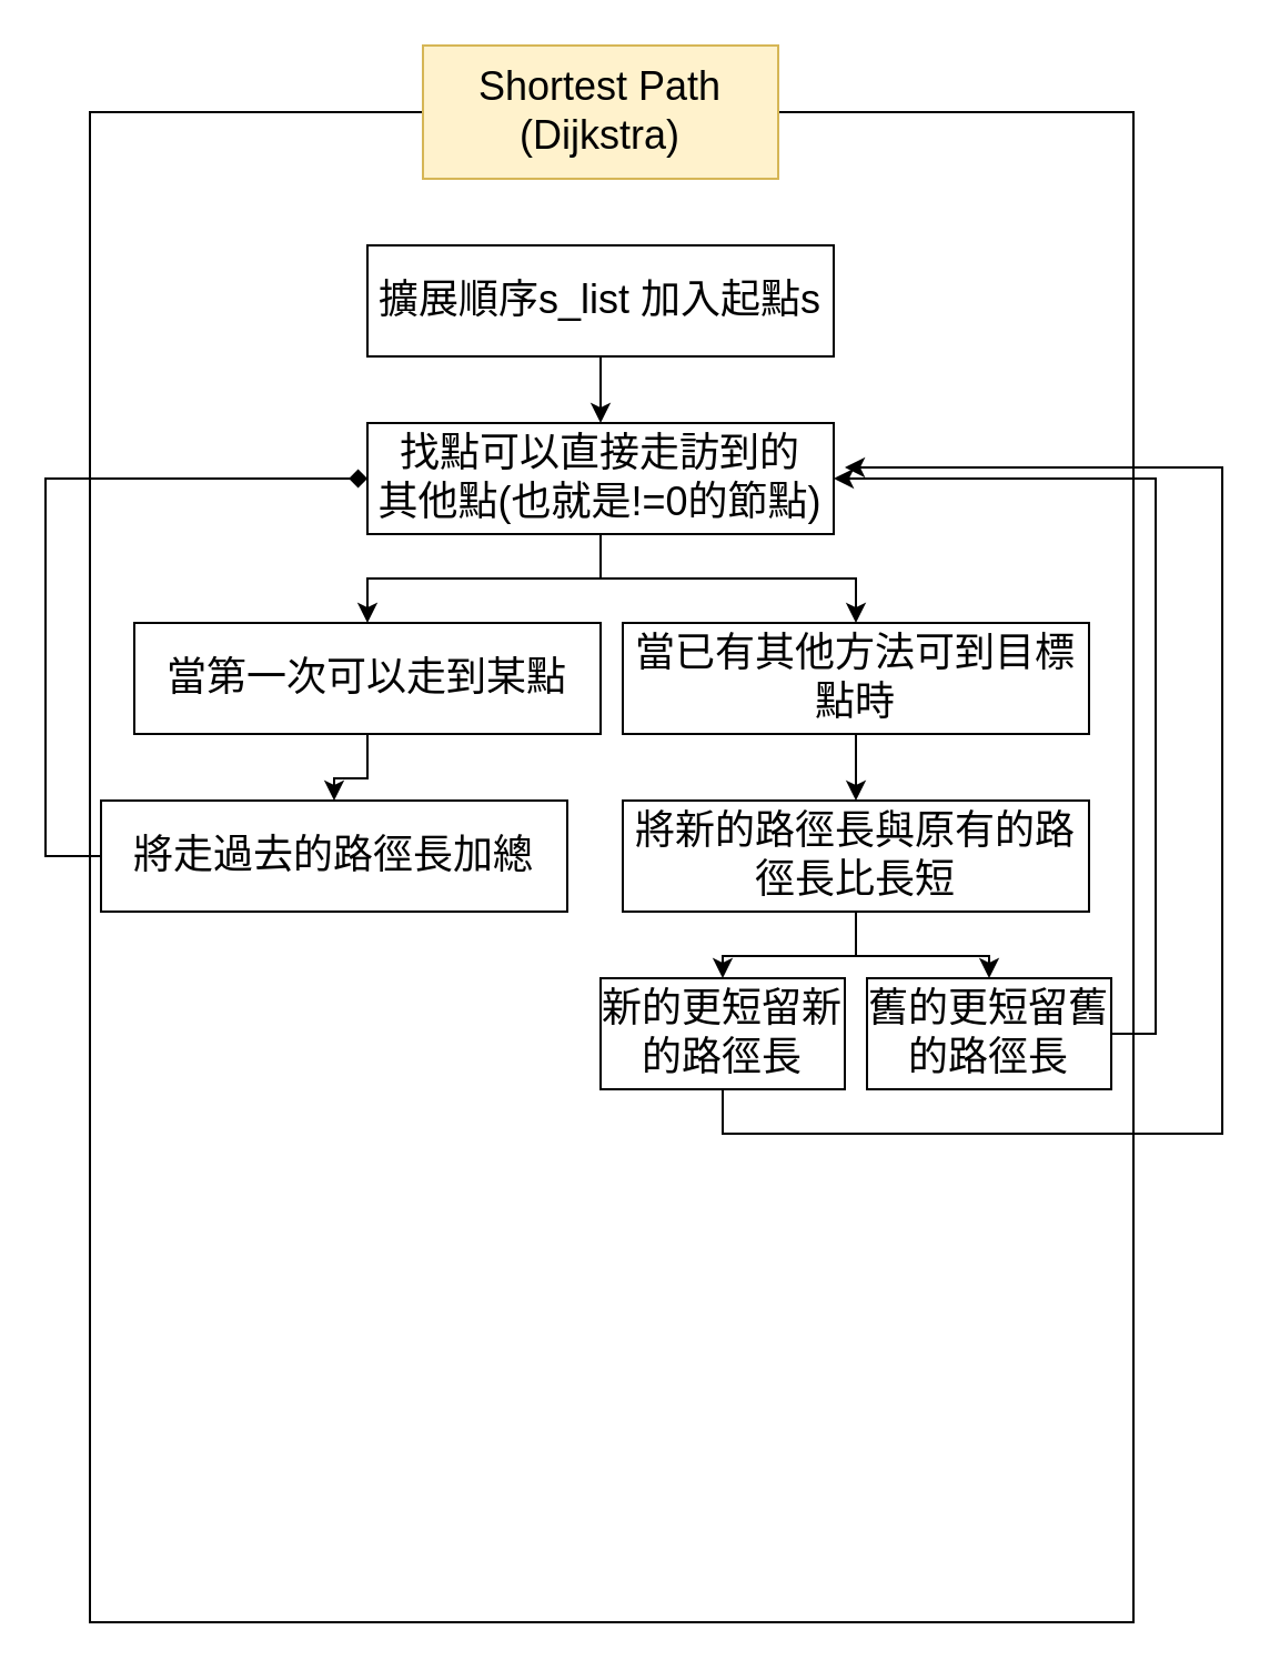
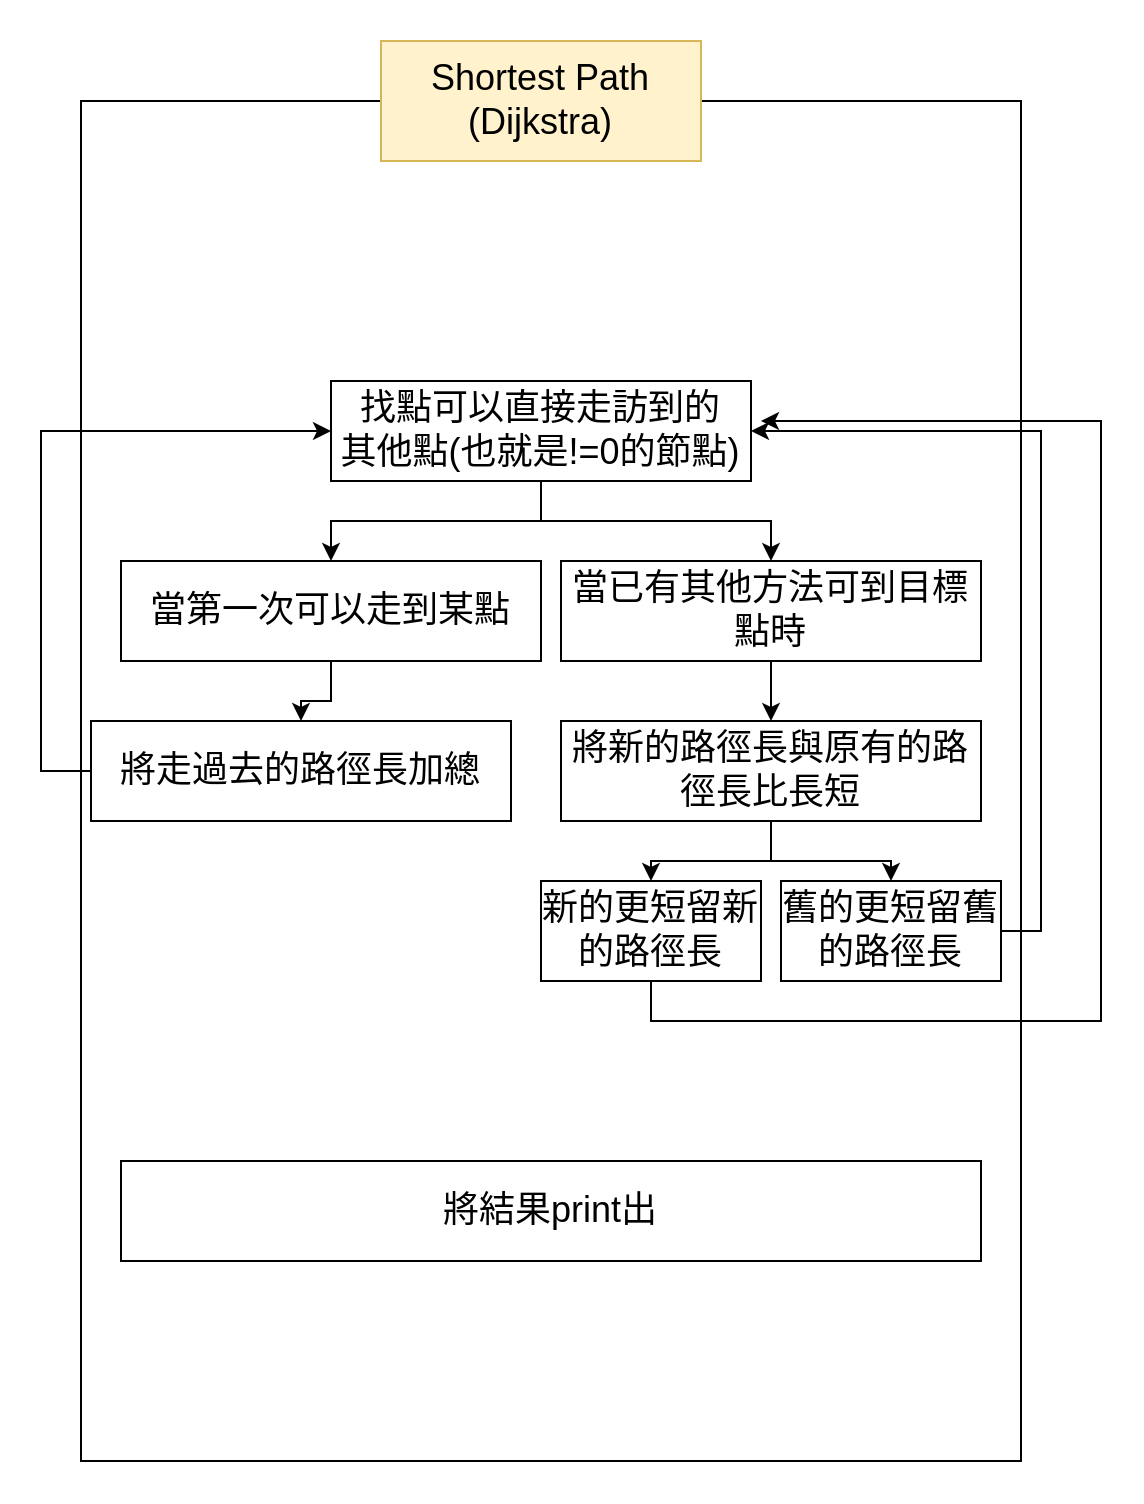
  <mxCell id="0" />
  <mxCell id="1" parent="0" />
  <mxCell id="2" value="" style="rounded=0;whiteSpace=wrap;html=1;fillColor=none;" vertex="1" parent="1"><mxGeometry x="40" y="50" width="470" height="680" as="geometry" /></mxCell>
  <mxCell id="3" value="&lt;font style=&quot;font-size: 18px&quot;&gt;Shortest Path&lt;br&gt;(Dijkstra)&lt;/font&gt;" style="rounded=0;whiteSpace=wrap;html=1;fillColor=#fff2cc;strokeColor=#d6b656;" vertex="1" parent="1"><mxGeometry x="190" y="20" width="160" height="60" as="geometry" /></mxCell>
- <mxCell id="4" value="" style="edgeStyle=orthogonalEdgeStyle;rounded=0;orthogonalLoop=1;jettySize=auto;html=1;" edge="1" parent="1" source="5" target="8"><mxGeometry relative="1" as="geometry" /></mxCell>
- <mxCell id="5" value="&lt;font style=&quot;font-size: 18px&quot;&gt;擴展順序s_list 加入起點s&lt;/font&gt;" style="rounded=0;whiteSpace=wrap;html=1;fillColor=none;" vertex="1" parent="1"><mxGeometry x="165" y="110" width="210" height="50" as="geometry" /></mxCell>
  <mxCell id="6" style="edgeStyle=orthogonalEdgeStyle;rounded=0;orthogonalLoop=1;jettySize=auto;html=1;exitX=0.5;exitY=1;exitDx=0;exitDy=0;entryX=0.5;entryY=0;entryDx=0;entryDy=0;" edge="1" parent="1" source="8" target="10"><mxGeometry relative="1" as="geometry" /></mxCell>
  <mxCell id="7" style="edgeStyle=orthogonalEdgeStyle;rounded=0;orthogonalLoop=1;jettySize=auto;html=1;exitX=0.5;exitY=1;exitDx=0;exitDy=0;" edge="1" parent="1" source="8" target="17"><mxGeometry relative="1" as="geometry" /></mxCell>
  <mxCell id="8" value="&lt;font style=&quot;font-size: 18px&quot;&gt;找點可以直接走訪到的&lt;br&gt;其他點(也就是!=0的節點)&lt;br&gt;&lt;/font&gt;" style="rounded=0;whiteSpace=wrap;html=1;fillColor=none;" vertex="1" parent="1"><mxGeometry x="165" y="190" width="210" height="50" as="geometry" /></mxCell>
  <mxCell id="9" value="" style="edgeStyle=orthogonalEdgeStyle;rounded=0;orthogonalLoop=1;jettySize=auto;html=1;" edge="1" parent="1" source="10" target="15"><mxGeometry relative="1" as="geometry" /></mxCell>
  <mxCell id="10" value="&lt;font style=&quot;font-size: 18px&quot;&gt;當第一次可以走到某點&lt;br&gt;&lt;/font&gt;" style="rounded=0;whiteSpace=wrap;html=1;fillColor=none;" vertex="1" parent="1"><mxGeometry x="60" y="280" width="210" height="50" as="geometry" /></mxCell>
  <mxCell id="11" style="edgeStyle=orthogonalEdgeStyle;rounded=0;orthogonalLoop=1;jettySize=auto;html=1;exitX=0.5;exitY=1;exitDx=0;exitDy=0;entryX=0.5;entryY=0;entryDx=0;entryDy=0;" edge="1" parent="1" source="13" target="19"><mxGeometry relative="1" as="geometry" /></mxCell>
  <mxCell id="12" style="edgeStyle=orthogonalEdgeStyle;rounded=0;orthogonalLoop=1;jettySize=auto;html=1;exitX=0.5;exitY=1;exitDx=0;exitDy=0;entryX=0.5;entryY=0;entryDx=0;entryDy=0;" edge="1" parent="1" source="13" target="21"><mxGeometry relative="1" as="geometry" /></mxCell>
  <mxCell id="13" value="&lt;font style=&quot;font-size: 18px&quot;&gt;將新的路徑長與原有的路徑長比長短&lt;br&gt;&lt;/font&gt;" style="rounded=0;whiteSpace=wrap;html=1;fillColor=none;" vertex="1" parent="1"><mxGeometry x="280" y="360" width="210" height="50" as="geometry" /></mxCell>
- <mxCell id="14" style="edgeStyle=orthogonalEdgeStyle;rounded=0;orthogonalLoop=1;jettySize=auto;html=1;exitX=0;exitY=0.5;exitDx=0;exitDy=0;entryX=0;entryY=0.5;entryDx=0;entryDy=0;endArrow=diamond;" edge="1" parent="1" source="15" target="8"><mxGeometry relative="1" as="geometry"><Array as="points"><mxPoint x="20" y="385" /><mxPoint x="20" y="215" /></Array></mxGeometry></mxCell>
+ <mxCell id="14" style="edgeStyle=orthogonalEdgeStyle;rounded=0;orthogonalLoop=1;jettySize=auto;html=1;exitX=0;exitY=0.5;exitDx=0;exitDy=0;entryX=0;entryY=0.5;entryDx=0;entryDy=0;" edge="1" parent="1" source="15" target="8"><mxGeometry relative="1" as="geometry"><Array as="points"><mxPoint x="20" y="385" /><mxPoint x="20" y="215" /></Array></mxGeometry></mxCell>
  <mxCell id="15" value="&lt;font style=&quot;font-size: 18px&quot;&gt;將走過去的路徑長加總&lt;br&gt;&lt;/font&gt;" style="rounded=0;whiteSpace=wrap;html=1;fillColor=none;" vertex="1" parent="1"><mxGeometry x="45" y="360" width="210" height="50" as="geometry" /></mxCell>
  <mxCell id="16" value="" style="edgeStyle=orthogonalEdgeStyle;rounded=0;orthogonalLoop=1;jettySize=auto;html=1;" edge="1" parent="1" source="17" target="13"><mxGeometry relative="1" as="geometry" /></mxCell>
  <mxCell id="17" value="&lt;font style=&quot;font-size: 18px&quot;&gt;當已有其他方法可到目標點時&lt;br&gt;&lt;/font&gt;" style="rounded=0;whiteSpace=wrap;html=1;fillColor=none;" vertex="1" parent="1"><mxGeometry x="280" y="280" width="210" height="50" as="geometry" /></mxCell>
  <mxCell id="18" style="edgeStyle=orthogonalEdgeStyle;rounded=0;orthogonalLoop=1;jettySize=auto;html=1;exitX=0.5;exitY=1;exitDx=0;exitDy=0;" edge="1" parent="1" source="19"><mxGeometry relative="1" as="geometry"><mxPoint x="380" y="210" as="targetPoint" /><Array as="points"><mxPoint x="325" y="510" /><mxPoint x="550" y="510" /><mxPoint x="550" y="210" /></Array></mxGeometry></mxCell>
  <mxCell id="19" value="&lt;font style=&quot;font-size: 18px&quot;&gt;新的更短留新的路徑長&lt;br&gt;&lt;/font&gt;" style="rounded=0;whiteSpace=wrap;html=1;fillColor=none;" vertex="1" parent="1"><mxGeometry x="270" y="440" width="110" height="50" as="geometry" /></mxCell>
  <mxCell id="20" style="edgeStyle=orthogonalEdgeStyle;rounded=0;orthogonalLoop=1;jettySize=auto;html=1;exitX=1;exitY=0.5;exitDx=0;exitDy=0;entryX=1;entryY=0.5;entryDx=0;entryDy=0;" edge="1" parent="1" source="21" target="8"><mxGeometry relative="1" as="geometry" /></mxCell>
  <mxCell id="21" value="&lt;font style=&quot;font-size: 18px&quot;&gt;舊的更短留舊的路徑長&lt;br&gt;&lt;/font&gt;" style="rounded=0;whiteSpace=wrap;html=1;fillColor=none;" vertex="1" parent="1"><mxGeometry x="390" y="440" width="110" height="50" as="geometry" /></mxCell>
+ <mxCell id="22" value="&lt;font style=&quot;font-size: 18px&quot;&gt;將結果print出&lt;br&gt;&lt;/font&gt;" style="rounded=0;whiteSpace=wrap;html=1;fillColor=none;" vertex="1" parent="1"><mxGeometry x="60" y="580" width="430" height="50" as="geometry" /></mxCell>
